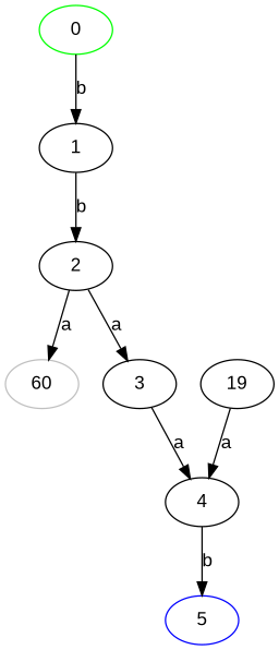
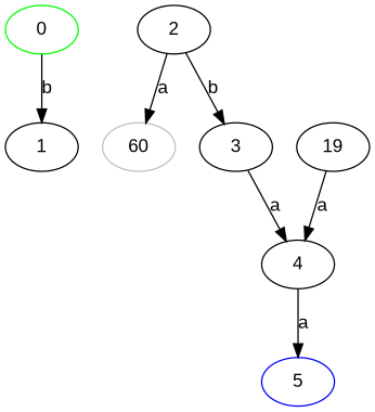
  digraph {
    fontname="Liberation Sans"
    node [fontname="Liberation Sans"]
    edge [fontname="Liberation Sans"]
    0 [color=green]
    1
    2
    60 [color=grey]
    3
    4
    5 [color=blue]
    19 [color=black]
    0 -> 1 [label=b]
-   1 -> 2 [label=b]
    2 -> 60 [label=a]
-   2 -> 3 [label=a]
+   2 -> 3 [label=b]
    3 -> 4 [label=a]
-   4 -> 5 [label=b]
+   4 -> 5 [label=a]
    19 -> 4 [label=a]
  }
